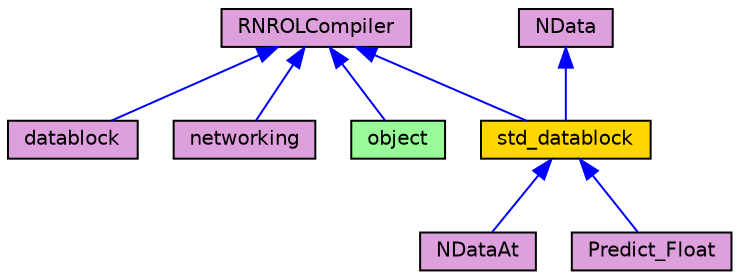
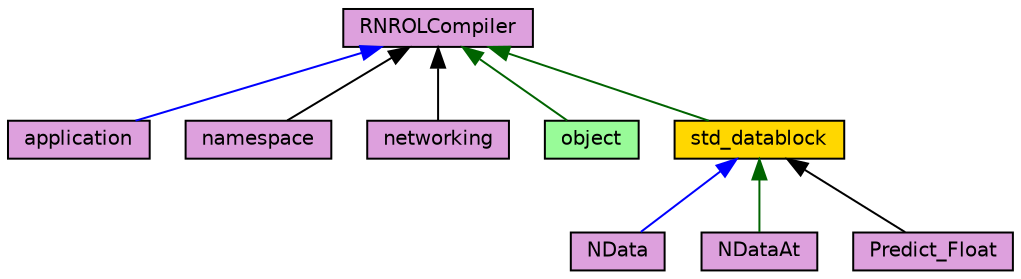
  digraph {
    node [color=black fillcolor=plum fontname=Helvetica fontsize=10 shape=record style=filled]
    edge [color=blue dir=back fontname=Helvetica fontsize=10 labelfontname=Helvetica labelfontsize=10 style=solid]
    n1 [fontcolor=black height=0.2 label=RNROLCompiler width=0.4]
-   n2 [height=0.2 label=datablock width=0.4]
+   n2 [height=0.2 label=application width=0.4]
+   n3 [height=0.2 label=namespace width=0.4]
    n4 [height=0.2 label=networking width=0.4]
    n5 [fillcolor=palegreen height=0.2 label=object width=0.4]
    n6 [fillcolor=gold height=0.2 label=std_datablock width=0.4]
    n7 [height=0.2 label=NData width=0.4]
    n8 [height=0.2 label=NDataAt width=0.4]
    n9 [height=0.2 label=Predict_Float width=0.4]
    n1 -> n2
-   n1 -> n4
-   n1 -> n5
-   n1 -> n6
-   n7 -> n6
-   n6 -> n8
-   n6 -> n9
+   n1 -> n3 [color=black]
+   n1 -> n4 [color=black]
+   n1 -> n5 [color=darkgreen]
+   n1 -> n6 [color=darkgreen]
+   n6 -> n7
+   n6 -> n8 [color=darkgreen]
+   n6 -> n9 [color=black]
  }
